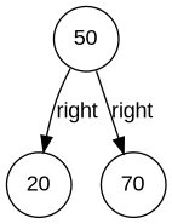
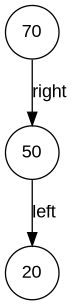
  digraph {
    fontname="Liberation Sans"
    node [fontname="Liberation Sans" shape=circle]
    edge [fontname="Liberation Sans"]
    n1 [label=20]
    50
    70
-   50 -> n1 [label=right]
-   50 -> 70 [label=right]
+   50 -> n1 [label=left]
+   70 -> 50 [label=right]
  }
